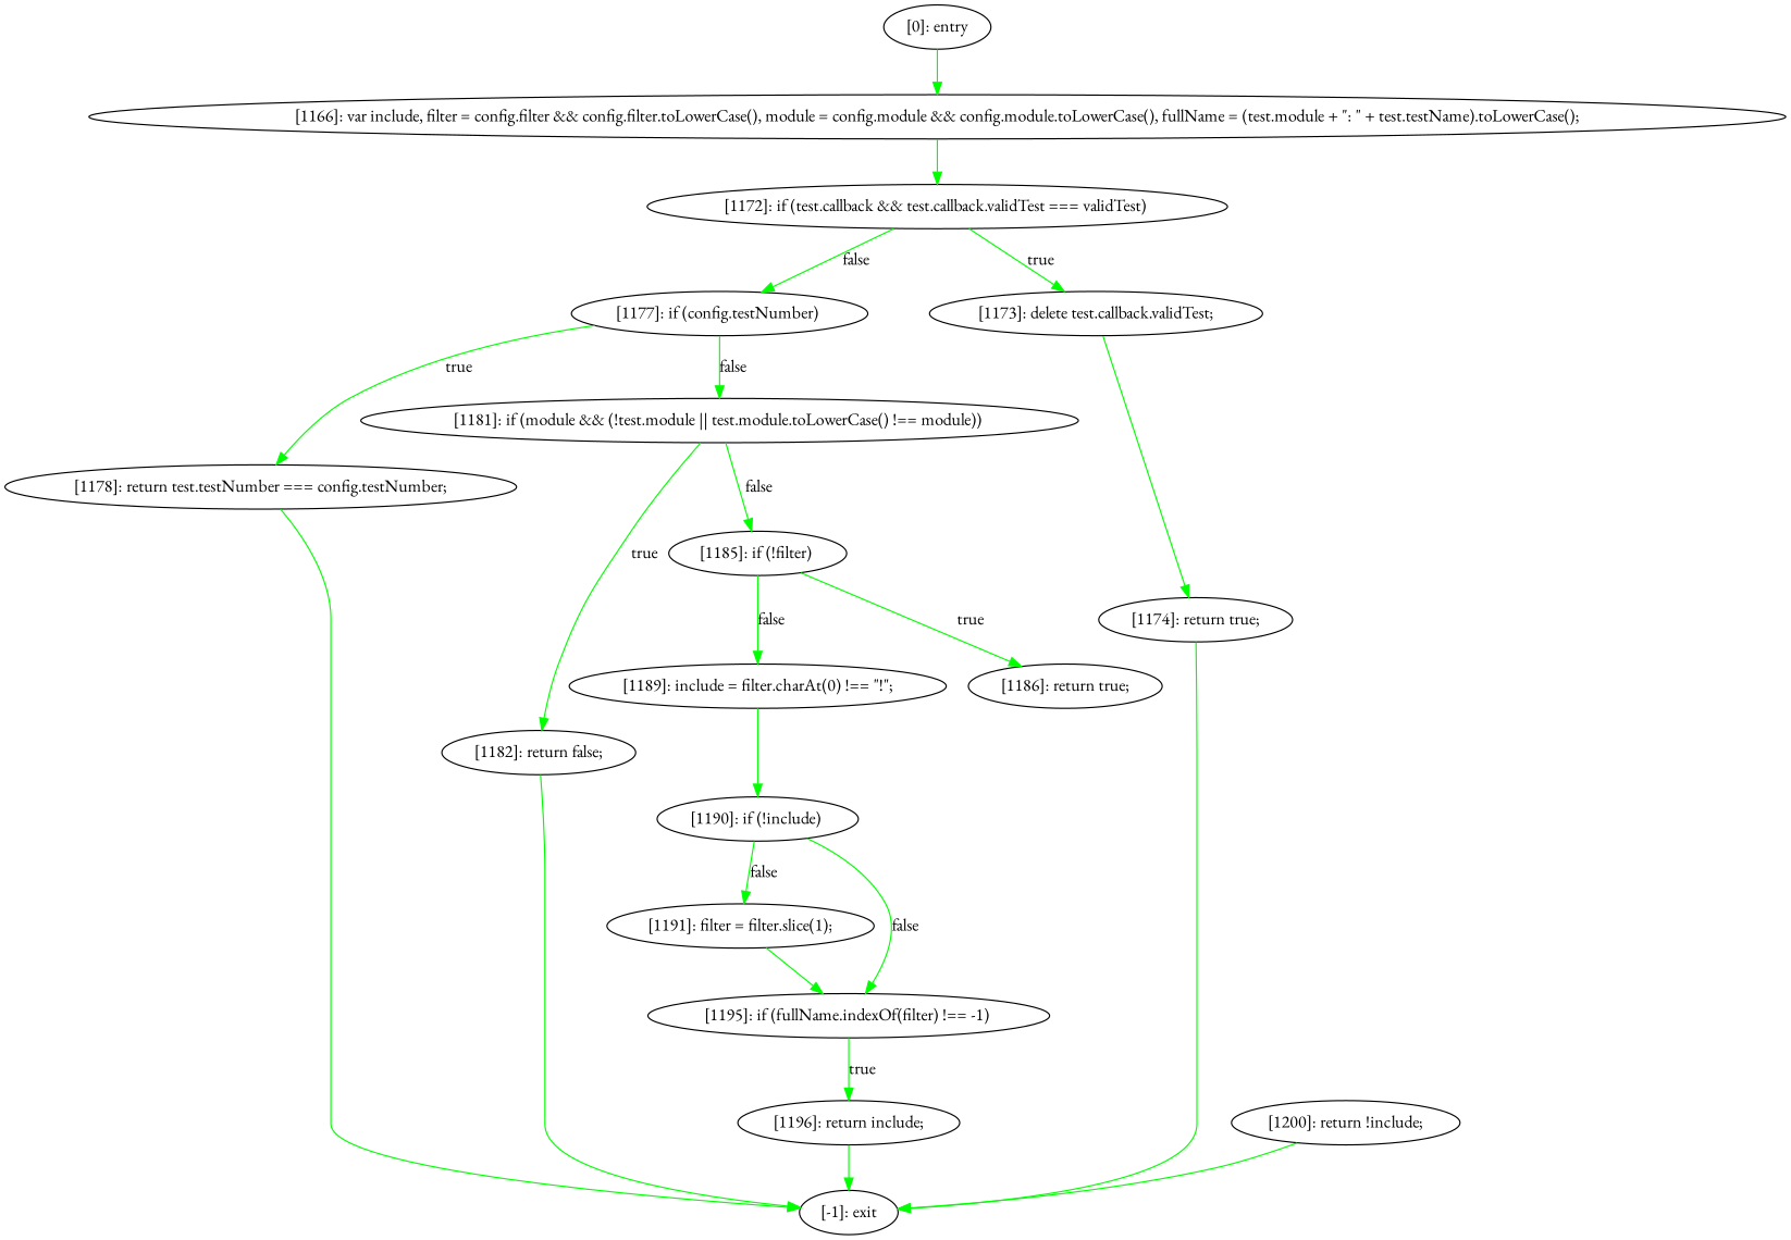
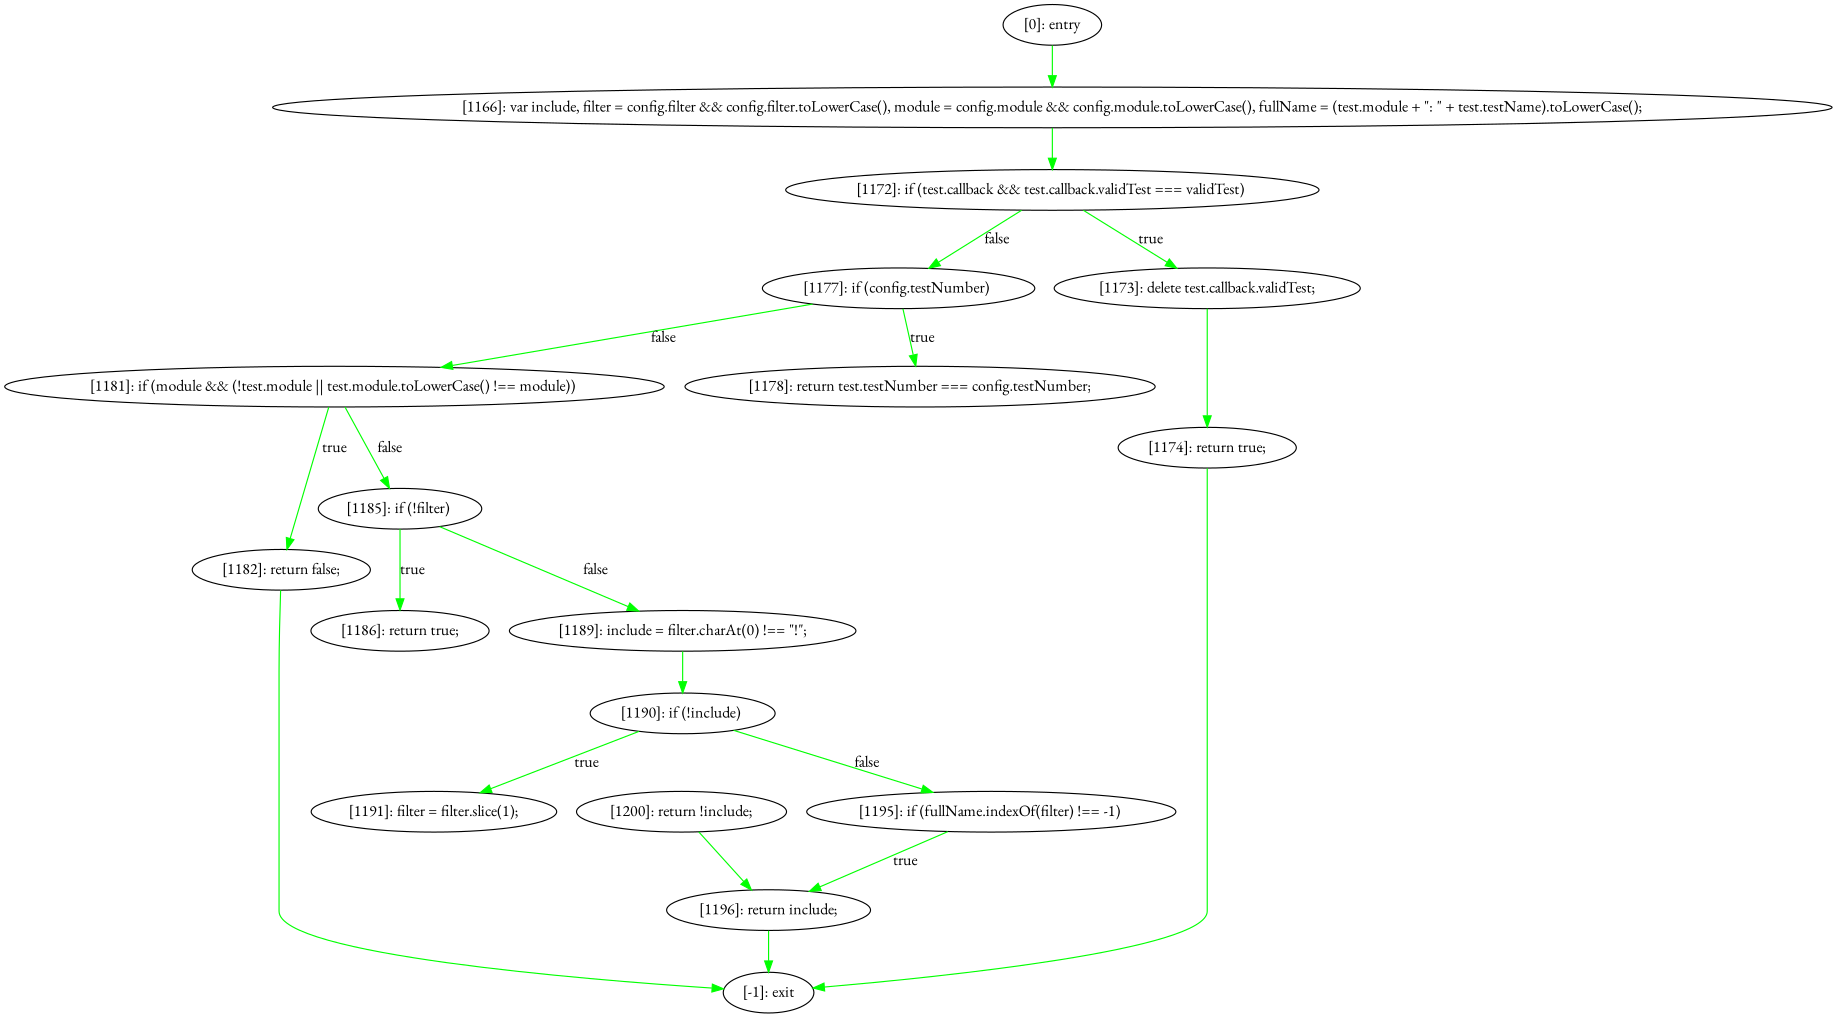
  digraph {
    fontname="EB Garamond"
    node [fontname="EB Garamond"]
    edge [color=green fontname="EB Garamond"]
    n1 [label="[1191]: filter = filter.slice(1);\n"]
    n2 [label="[1195]: if (fullName.indexOf(filter) !== -1) "]
    n3 [label="[1196]: return include;\n"]
    n4 [label="[-1]: exit"]
    n5 [label="[1177]: if (config.testNumber) "]
    n6 [label="[1178]: return test.testNumber === config.testNumber;\n"]
    n7 [label="[1181]: if (module && (!test.module || test.module.toLowerCase() !== module)) "]
    n8 [label="[1182]: return false;\n"]
    n9 [label="[1185]: if (!filter) "]
    n10 [label="[1174]: return true;\n"]
    n11 [label="[1166]: var include, filter = config.filter && config.filter.toLowerCase(), module = config.module && config.module.toLowerCase(), fullName = (test.module + \": \" + test.testName).toLowerCase();\n"]
    n12 [label="[1172]: if (test.callback && test.callback.validTest === validTest) "]
    n13 [label="[1173]: delete test.callback.validTest;\n"]
    n14 [label="[1200]: return !include;\n"]
    n15 [label="[1190]: if (!include) "]
    n16 [label="[1189]: include = filter.charAt(0) !== \"!\";\n"]
    n17 [label="[1186]: return true;\n"]
    n18 [label="[0]: entry"]
-   n1 -> n2
    n2 -> n3 [label=true]
    n3 -> n4
    n5 -> n6 [label=true]
    n5 -> n7 [label=false]
-   n6 -> n4
    n7 -> n8 [label=true]
    n7 -> n9 [label=false]
    n8 -> n4
    n9 -> n16 [label=false]
    n9 -> n17 [label=true]
    n10 -> n4
    n11 -> n12
    n12 -> n5 [label=false]
    n12 -> n13 [label=true]
    n13 -> n10
-   n14 -> n4
-   n15 -> n1 [label=false]
+   n14 -> n3
+   n15 -> n1 [label=true]
    n15 -> n2 [label=false]
    n16 -> n15
    n18 -> n11
  }
